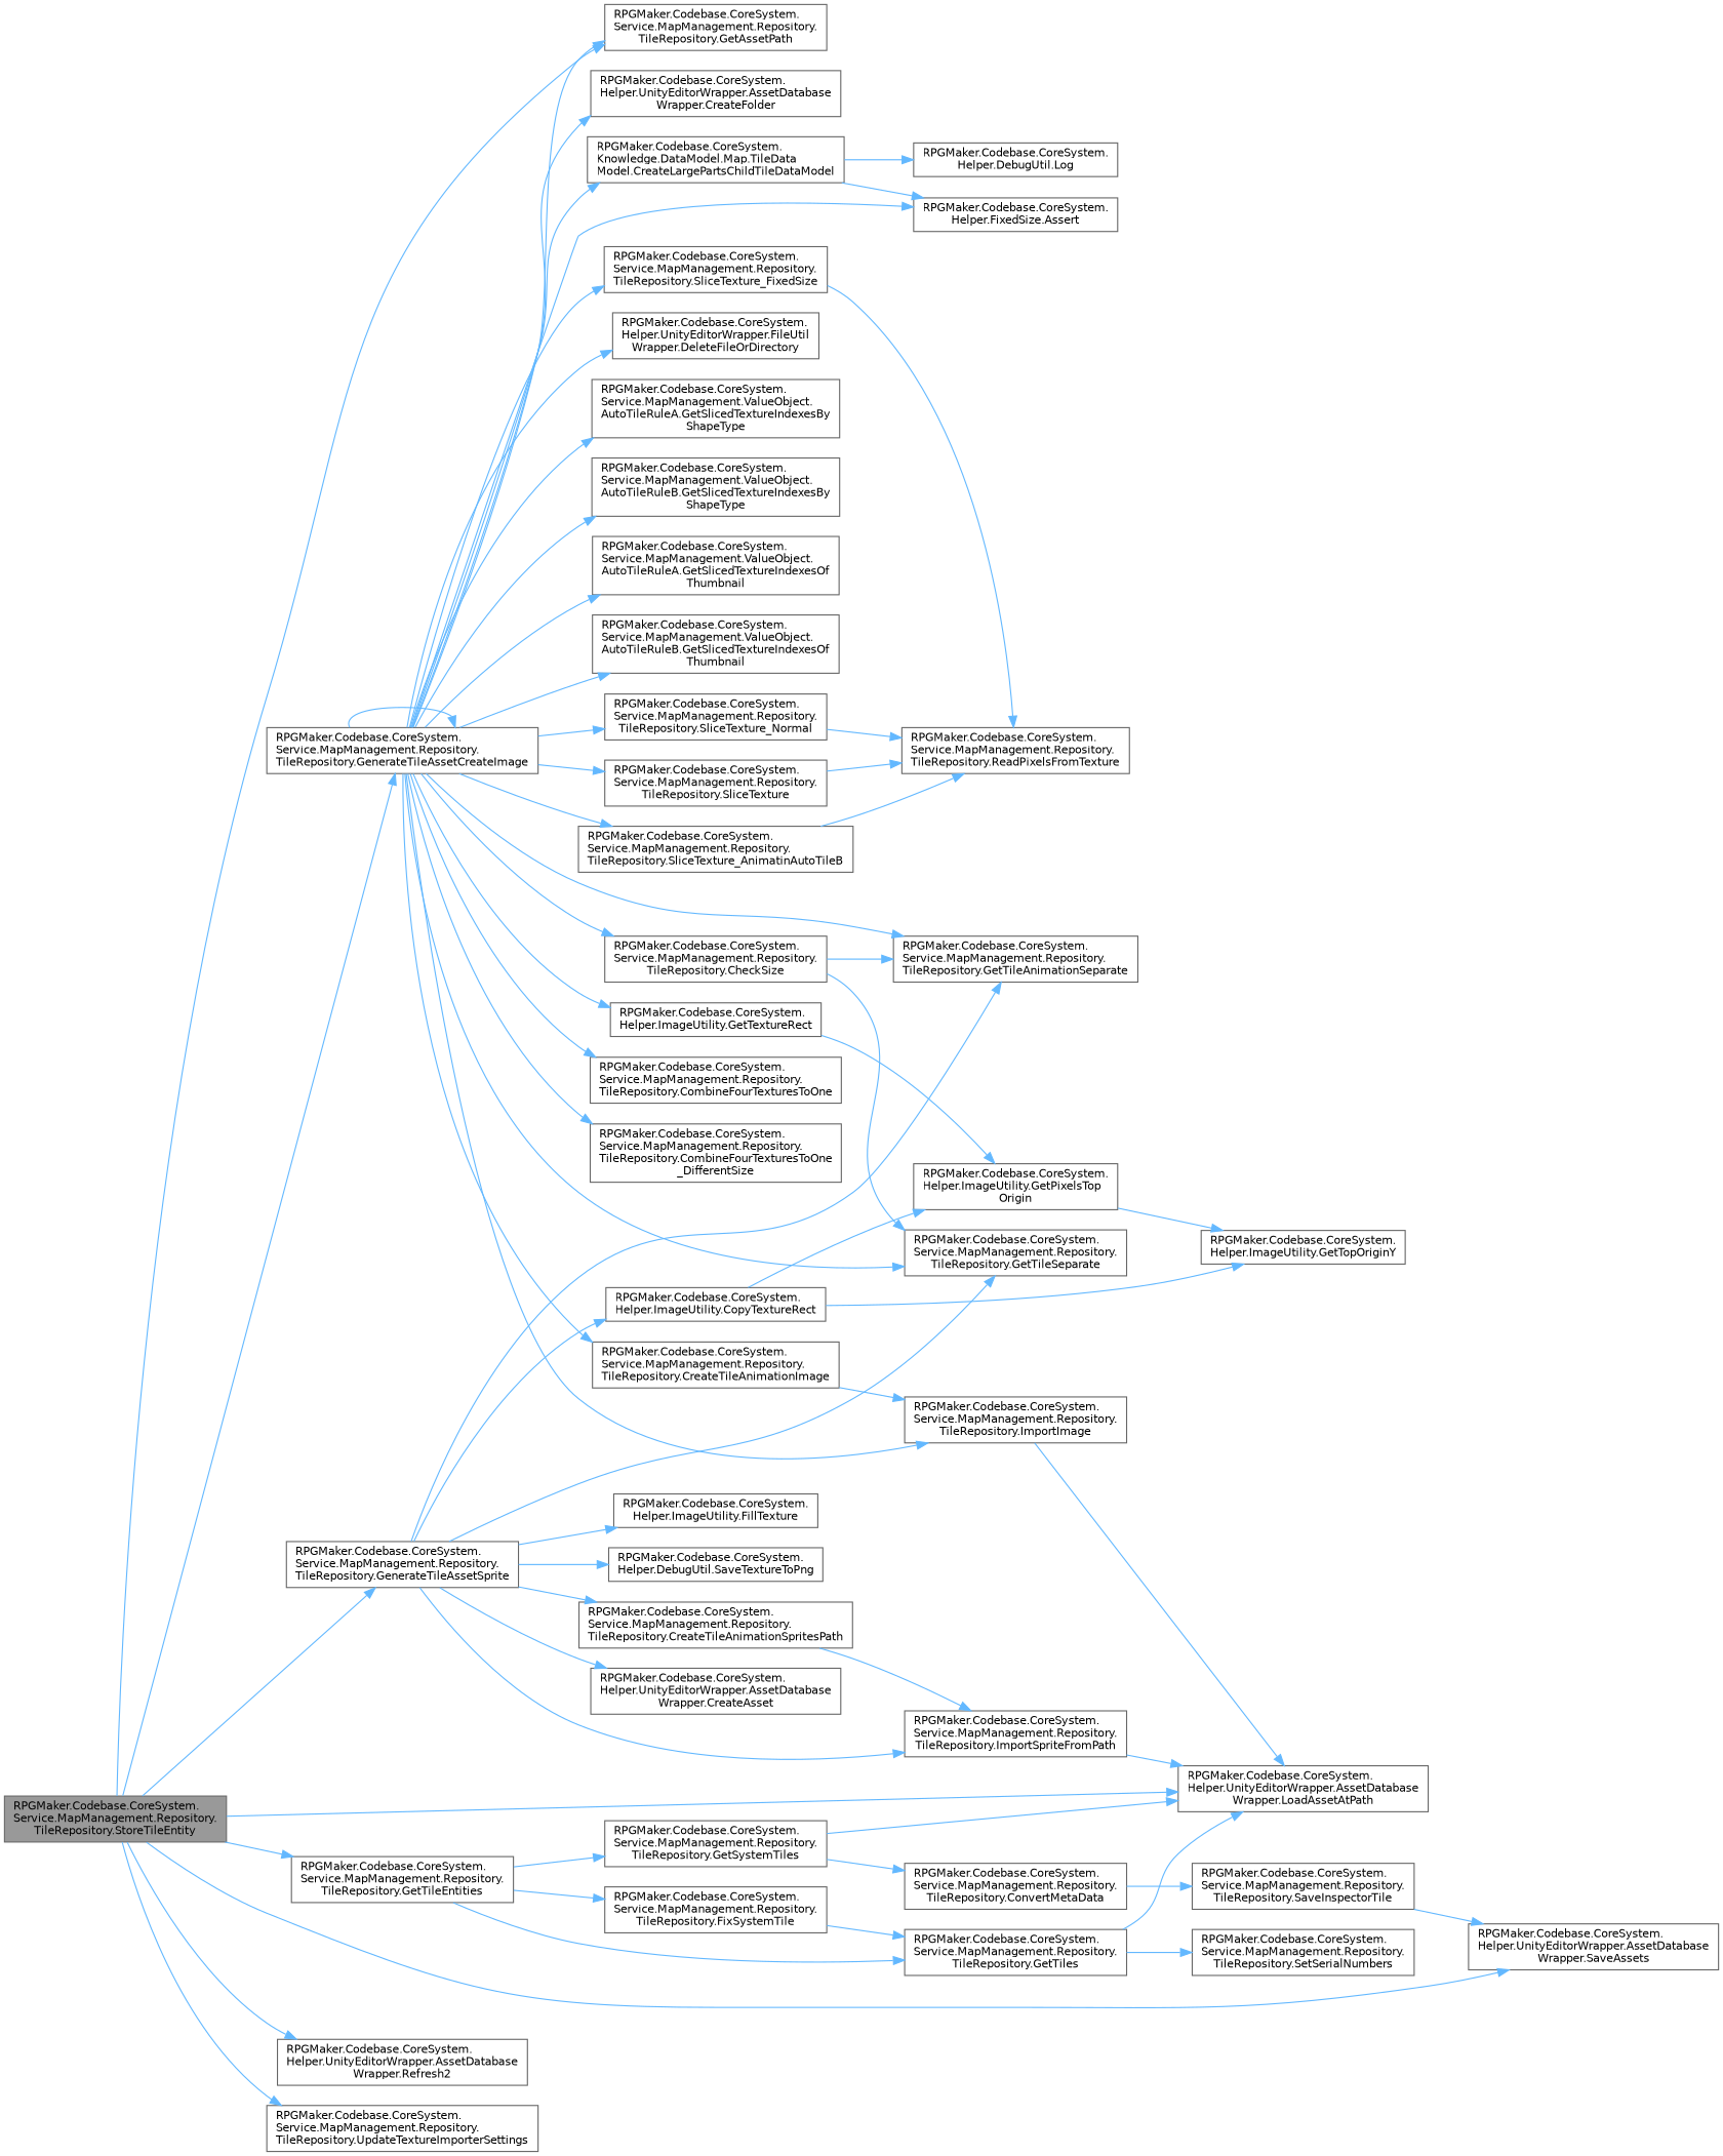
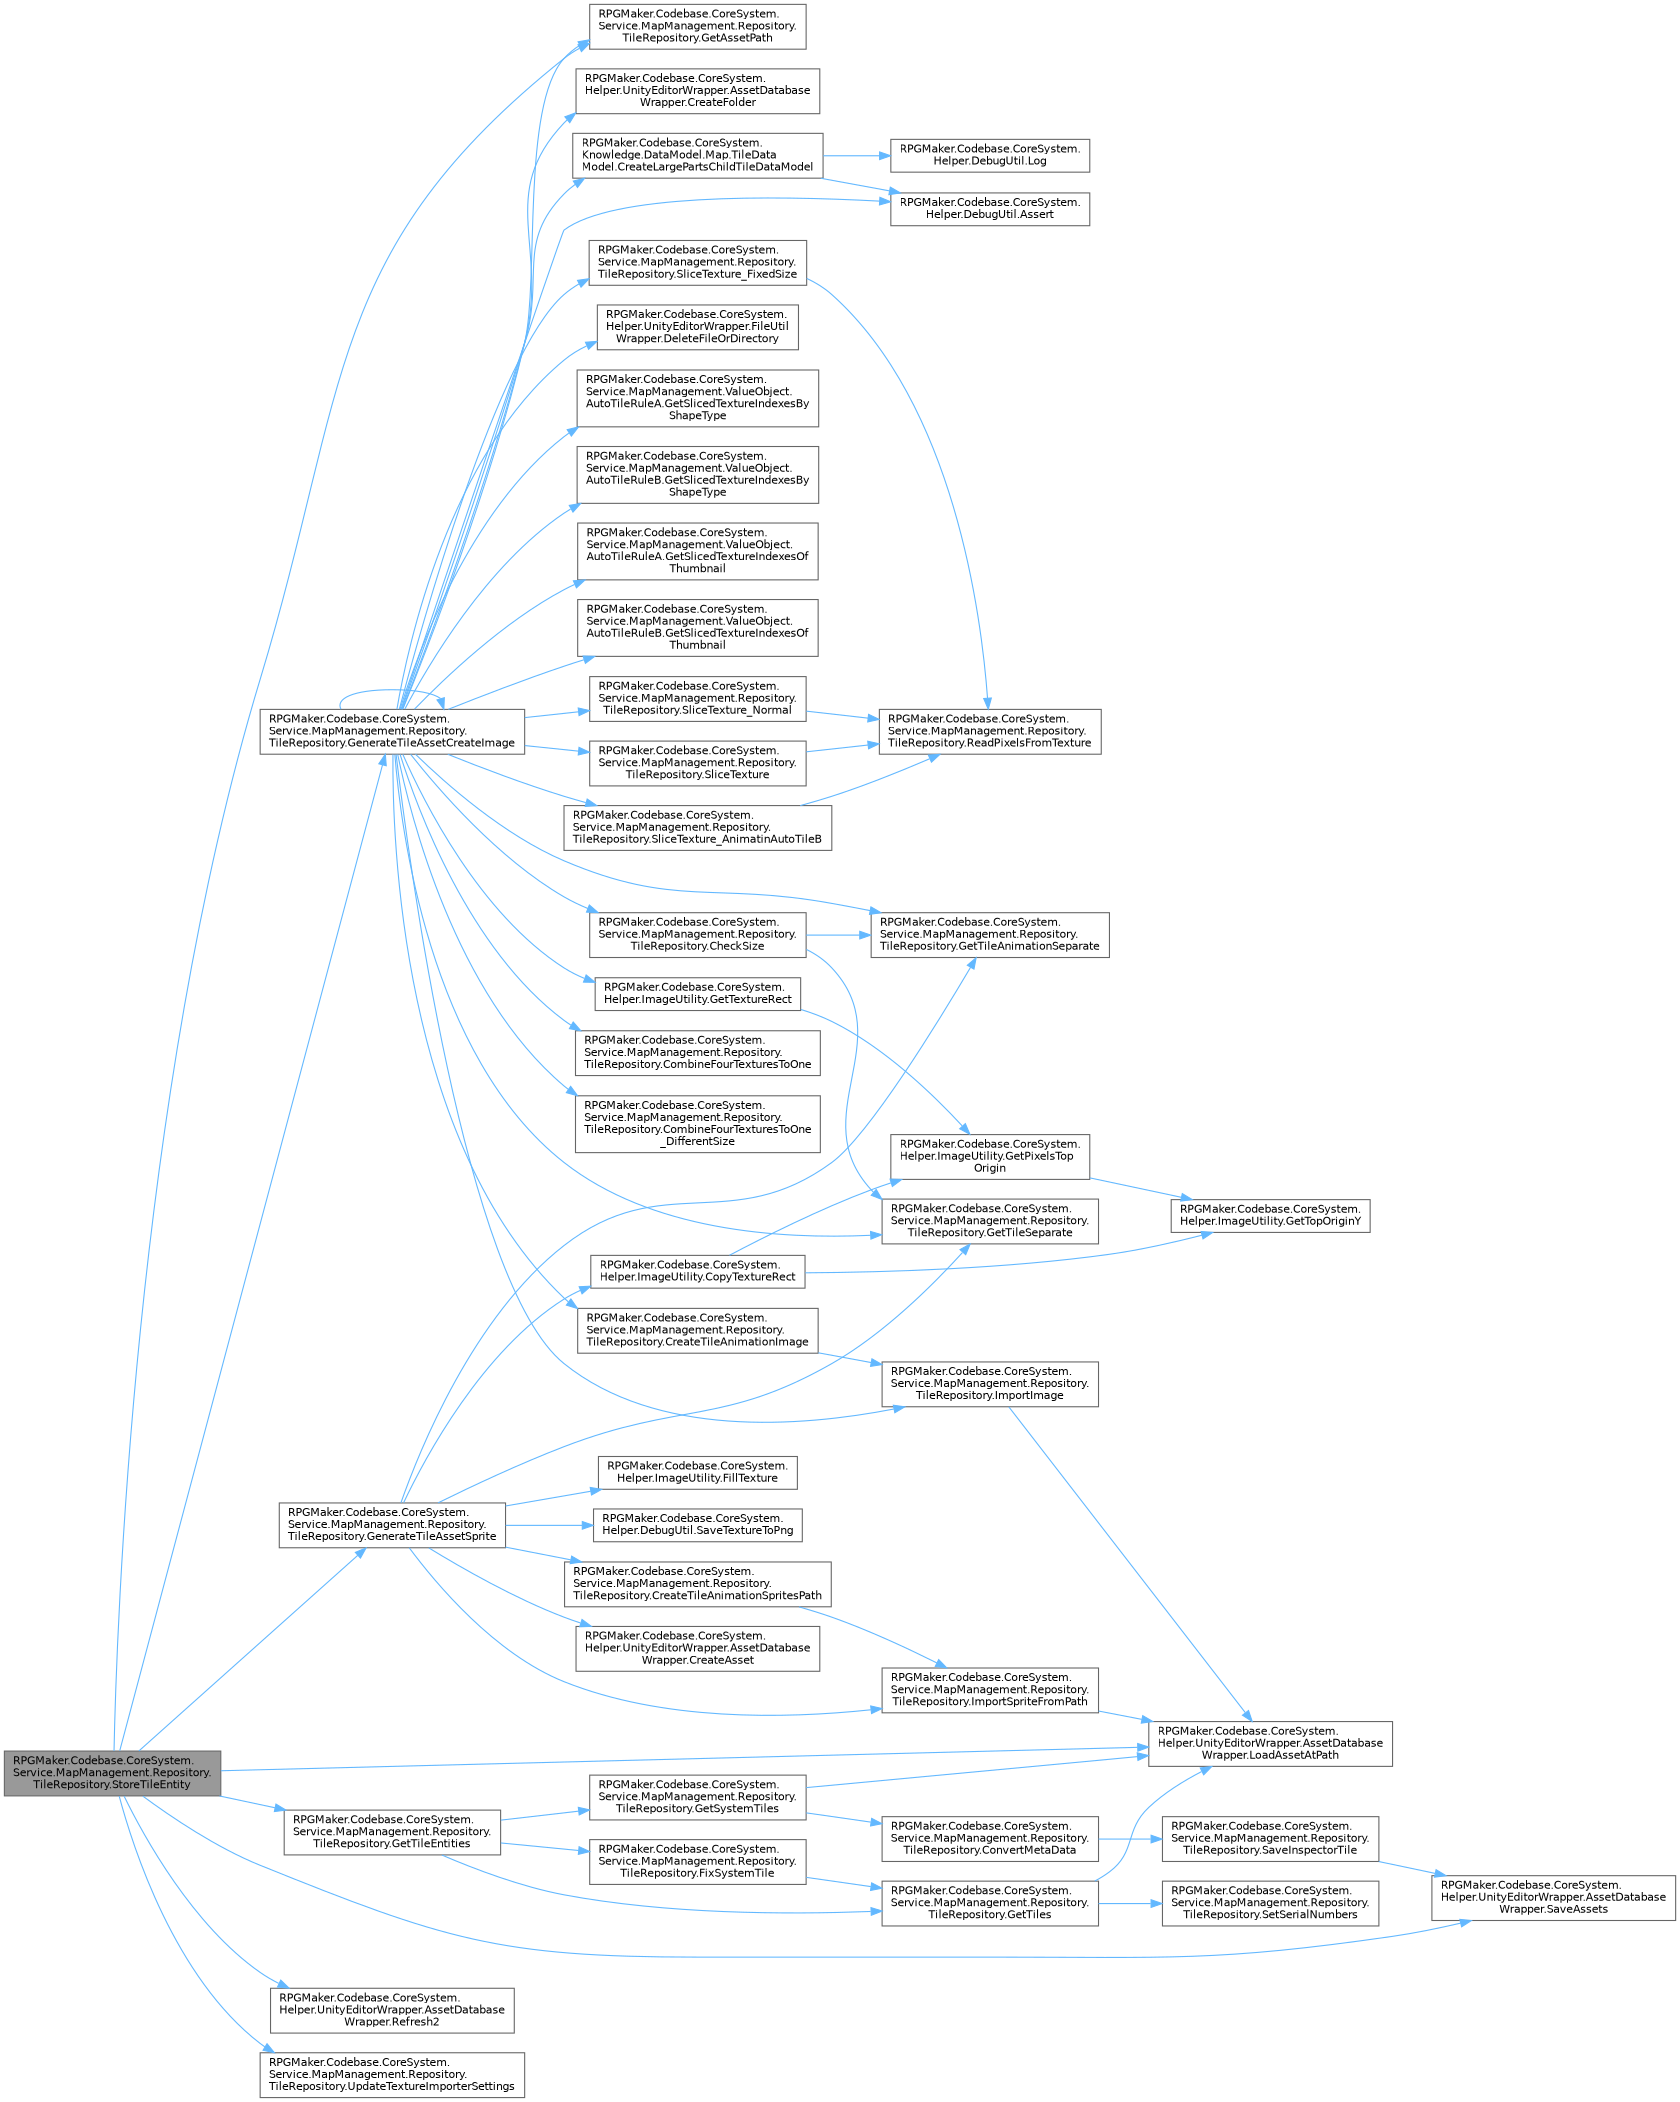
  digraph {
    rankdir=LR
    node [color=grey40 fillcolor=white fontname=Helvetica fontsize=10 shape=box style=filled]
    edge [color=steelblue1 fontname=Helvetica fontsize=10 labelfontname=Helvetica labelfontsize=10 style=solid]
    n1 [color=gray40 fillcolor=grey60 fontcolor=black height=0.2 label="RPGMaker.Codebase.CoreSystem.\lService.MapManagement.Repository.\lTileRepository.StoreTileEntity" width=0.4]
    n2 [height=0.2 label="RPGMaker.Codebase.CoreSystem.\lService.MapManagement.Repository.\lTileRepository.GenerateTileAssetCreateImage" width=0.4]
    n3 [height=0.2 label="RPGMaker.Codebase.CoreSystem.\lHelper.UnityEditorWrapper.AssetDatabase\lWrapper.LoadAssetAtPath" width=0.4]
    n4 [height=0.2 label="RPGMaker.Codebase.CoreSystem.\lService.MapManagement.Repository.\lTileRepository.GetAssetPath" width=0.4]
    n5 [height=0.2 label="RPGMaker.Codebase.CoreSystem.\lService.MapManagement.Repository.\lTileRepository.GenerateTileAssetSprite" width=0.4]
    n6 [height=0.2 label="RPGMaker.Codebase.CoreSystem.\lService.MapManagement.Repository.\lTileRepository.GetTileEntities" width=0.4]
    n7 [height=0.2 label="RPGMaker.Codebase.CoreSystem.\lHelper.UnityEditorWrapper.AssetDatabase\lWrapper.SaveAssets" width=0.4]
    n8 [height=0.2 label="RPGMaker.Codebase.CoreSystem.\lHelper.UnityEditorWrapper.AssetDatabase\lWrapper.Refresh2" width=0.4]
    n9 [height=0.2 label="RPGMaker.Codebase.CoreSystem.\lService.MapManagement.Repository.\lTileRepository.UpdateTextureImporterSettings" width=0.4]
-   n10 [height=0.2 label="RPGMaker.Codebase.CoreSystem.\lHelper.FixedSize.Assert" width=0.4]
+   n10 [height=0.2 label="RPGMaker.Codebase.CoreSystem.\lHelper.DebugUtil.Assert" width=0.4]
    n11 [height=0.2 label="RPGMaker.Codebase.CoreSystem.\lService.MapManagement.Repository.\lTileRepository.CheckSize" width=0.4]
    n12 [height=0.2 label="RPGMaker.Codebase.CoreSystem.\lService.MapManagement.Repository.\lTileRepository.GetTileAnimationSeparate" width=0.4]
    n13 [height=0.2 label="RPGMaker.Codebase.CoreSystem.\lService.MapManagement.Repository.\lTileRepository.GetTileSeparate" width=0.4]
    n14 [height=0.2 label="RPGMaker.Codebase.CoreSystem.\lService.MapManagement.Repository.\lTileRepository.CombineFourTexturesToOne" width=0.4]
    n15 [height=0.2 label="RPGMaker.Codebase.CoreSystem.\lService.MapManagement.Repository.\lTileRepository.CombineFourTexturesToOne\l_DifferentSize" width=0.4]
    n16 [height=0.2 label="RPGMaker.Codebase.CoreSystem.\lHelper.UnityEditorWrapper.AssetDatabase\lWrapper.CreateFolder" width=0.4]
    n17 [height=0.2 label="RPGMaker.Codebase.CoreSystem.\lKnowledge.DataModel.Map.TileData\lModel.CreateLargePartsChildTileDataModel" width=0.4]
    n18 [height=0.2 label="RPGMaker.Codebase.CoreSystem.\lService.MapManagement.Repository.\lTileRepository.CreateTileAnimationImage" width=0.4]
    n19 [height=0.2 label="RPGMaker.Codebase.CoreSystem.\lService.MapManagement.Repository.\lTileRepository.ImportImage" width=0.4]
    n20 [height=0.2 label="RPGMaker.Codebase.CoreSystem.\lHelper.UnityEditorWrapper.FileUtil\lWrapper.DeleteFileOrDirectory" width=0.4]
    n21 [height=0.2 label="RPGMaker.Codebase.CoreSystem.\lService.MapManagement.ValueObject.\lAutoTileRuleA.GetSlicedTextureIndexesBy\lShapeType" width=0.4]
    n22 [height=0.2 label="RPGMaker.Codebase.CoreSystem.\lService.MapManagement.ValueObject.\lAutoTileRuleB.GetSlicedTextureIndexesBy\lShapeType" width=0.4]
    n23 [height=0.2 label="RPGMaker.Codebase.CoreSystem.\lService.MapManagement.ValueObject.\lAutoTileRuleA.GetSlicedTextureIndexesOf\lThumbnail" width=0.4]
    n24 [height=0.2 label="RPGMaker.Codebase.CoreSystem.\lService.MapManagement.ValueObject.\lAutoTileRuleB.GetSlicedTextureIndexesOf\lThumbnail" width=0.4]
    n25 [height=0.2 label="RPGMaker.Codebase.CoreSystem.\lHelper.ImageUtility.GetTextureRect" width=0.4]
    n26 [height=0.2 label="RPGMaker.Codebase.CoreSystem.\lService.MapManagement.Repository.\lTileRepository.SliceTexture" width=0.4]
    n27 [height=0.2 label="RPGMaker.Codebase.CoreSystem.\lService.MapManagement.Repository.\lTileRepository.SliceTexture_AnimatinAutoTileB" width=0.4]
    n28 [height=0.2 label="RPGMaker.Codebase.CoreSystem.\lService.MapManagement.Repository.\lTileRepository.SliceTexture_FixedSize" width=0.4]
    n29 [height=0.2 label="RPGMaker.Codebase.CoreSystem.\lService.MapManagement.Repository.\lTileRepository.SliceTexture_Normal" width=0.4]
    n30 [height=0.2 label="RPGMaker.Codebase.CoreSystem.\lHelper.DebugUtil.Log" width=0.4]
    n31 [height=0.2 label="RPGMaker.Codebase.CoreSystem.\lHelper.ImageUtility.GetPixelsTop\lOrigin" width=0.4]
    n32 [height=0.2 label="RPGMaker.Codebase.CoreSystem.\lHelper.ImageUtility.GetTopOriginY" width=0.4]
    n33 [height=0.2 label="RPGMaker.Codebase.CoreSystem.\lService.MapManagement.Repository.\lTileRepository.ReadPixelsFromTexture" width=0.4]
    n34 [height=0.2 label="RPGMaker.Codebase.CoreSystem.\lHelper.ImageUtility.CopyTextureRect" width=0.4]
    n35 [height=0.2 label="RPGMaker.Codebase.CoreSystem.\lHelper.UnityEditorWrapper.AssetDatabase\lWrapper.CreateAsset" width=0.4]
    n36 [height=0.2 label="RPGMaker.Codebase.CoreSystem.\lService.MapManagement.Repository.\lTileRepository.CreateTileAnimationSpritesPath" width=0.4]
    n37 [height=0.2 label="RPGMaker.Codebase.CoreSystem.\lService.MapManagement.Repository.\lTileRepository.ImportSpriteFromPath" width=0.4]
    n38 [height=0.2 label="RPGMaker.Codebase.CoreSystem.\lHelper.ImageUtility.FillTexture" width=0.4]
    n39 [height=0.2 label="RPGMaker.Codebase.CoreSystem.\lHelper.DebugUtil.SaveTextureToPng" width=0.4]
    n40 [height=0.2 label="RPGMaker.Codebase.CoreSystem.\lService.MapManagement.Repository.\lTileRepository.FixSystemTile" width=0.4]
    n41 [height=0.2 label="RPGMaker.Codebase.CoreSystem.\lService.MapManagement.Repository.\lTileRepository.GetTiles" width=0.4]
    n42 [height=0.2 label="RPGMaker.Codebase.CoreSystem.\lService.MapManagement.Repository.\lTileRepository.GetSystemTiles" width=0.4]
    n43 [height=0.2 label="RPGMaker.Codebase.CoreSystem.\lService.MapManagement.Repository.\lTileRepository.SetSerialNumbers" width=0.4]
    n44 [height=0.2 label="RPGMaker.Codebase.CoreSystem.\lService.MapManagement.Repository.\lTileRepository.ConvertMetaData" width=0.4]
    n45 [height=0.2 label="RPGMaker.Codebase.CoreSystem.\lService.MapManagement.Repository.\lTileRepository.SaveInspectorTile" width=0.4]
    n1 -> n2
    n1 -> n3
    n1 -> n4
    n1 -> n5
    n1 -> n6
    n1 -> n7
    n1 -> n8
    n1 -> n9
    n2 -> n2
    n2 -> n4
    n2 -> n10
    n2 -> n11
    n2 -> n12
    n2 -> n13
    n2 -> n14
    n2 -> n15
    n2 -> n16
    n2 -> n17
    n2 -> n18
    n2 -> n19
    n2 -> n20
    n2 -> n21
    n2 -> n22
    n2 -> n23
    n2 -> n24
    n2 -> n25
    n2 -> n26
    n2 -> n27
    n2 -> n28
    n2 -> n29
    n5 -> n12
    n5 -> n13
    n5 -> n34
    n5 -> n35
    n5 -> n36
    n5 -> n37
    n5 -> n38
    n5 -> n39
    n6 -> n40
    n6 -> n41
    n6 -> n42
    n11 -> n12
    n11 -> n13
    n17 -> n10
    n17 -> n30
    n18 -> n19
    n19 -> n3
    n25 -> n31
    n26 -> n33
    n27 -> n33
    n28 -> n33
    n29 -> n33
    n31 -> n32
    n34 -> n31
    n34 -> n32
    n36 -> n37
    n37 -> n3
    n40 -> n41
    n41 -> n3
    n41 -> n43
    n42 -> n3
    n42 -> n44
    n44 -> n45
    n45 -> n7
  }
